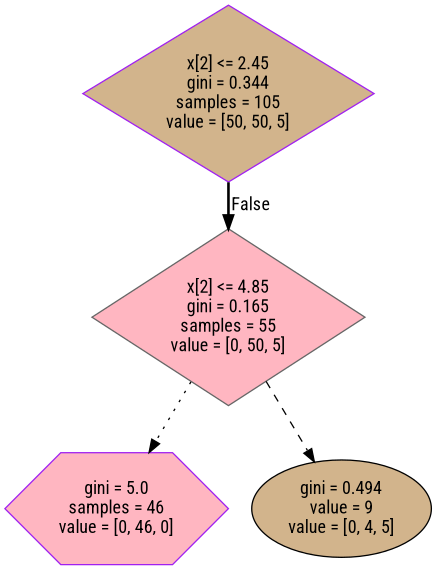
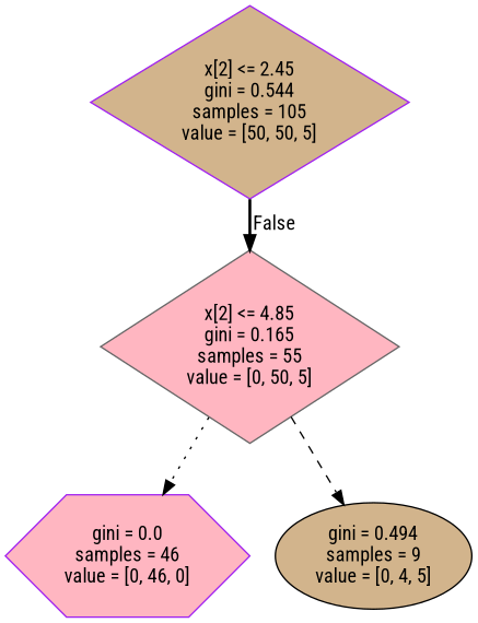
  digraph {
    fontname="Roboto Condensed"
    node [color=purple fillcolor=tan fontname="Roboto Condensed" shape=diamond style=filled]
    edge [fontname="Roboto Condensed"]
-   n1 [label="x[2] <= 2.45\ngini = 0.344\nsamples = 105\nvalue = [50, 50, 5]"]
+   n1 [label="x[2] <= 2.45\ngini = 0.544\nsamples = 105\nvalue = [50, 50, 5]"]
    n2 [color=gray40 fillcolor=lightpink label="x[2] <= 4.85\ngini = 0.165\nsamples = 55\nvalue = [0, 50, 5]"]
-   n3 [fillcolor=lightpink label="gini = 5.0\nsamples = 46\nvalue = [0, 46, 0]" shape=hexagon]
-   n4 [color=black label="gini = 0.494\nvalue = 9\nvalue = [0, 4, 5]" shape=ellipse]
+   n3 [fillcolor=lightpink label="gini = 0.0\nsamples = 46\nvalue = [0, 46, 0]" shape=hexagon]
+   n4 [color=black label="gini = 0.494\nsamples = 9\nvalue = [0, 4, 5]" shape=ellipse]
    n1 -> n2 [headlabel=False labelangle=-45 labeldistance=2.5 style=bold]
    n2 -> n3 [style=dotted]
    n2 -> n4 [style=dashed]
  }
